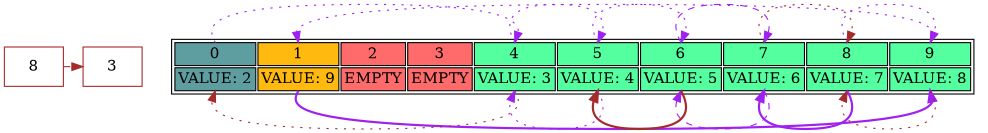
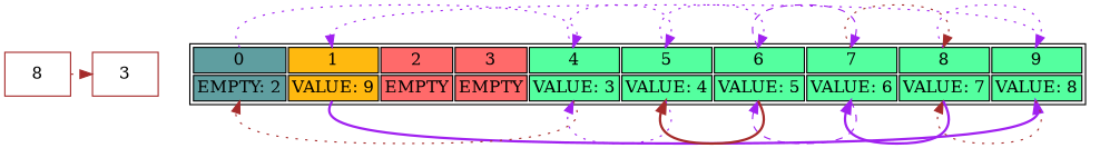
  digraph {
    node [color=brown shape=box]
    edge [color=purple style=dotted]
    n1 [label=8]
    n2 [label=3]
-   n3 [label=<<table><tr><td port="node0next" border="1" bgcolor="cadetblue">0</td> <td port="node1next" border="1" bgcolor="darkgoldenrod1">1</td> <td port="node2next" border="1" bgcolor="indianred1">2</td> <td port="node3next" border="1" bgcolor="indianred1">3</td> <td port="node4next" border="1" bgcolor="seagreen1">4</td> <td port="node5next" border="1" bgcolor="seagreen1">5</td> <td port="node6next" border="1" bgcolor="seagreen1">6</td> <td port="node7next" border="1" bgcolor="seagreen1">7</td> <td port="node8next" border="1" bgcolor="seagreen1">8</td> <td port="node9next" border="1" bgcolor="seagreen1">9</td> </tr> <tr> <td port="node0prev" border="1" bgcolor="cadetblue">VALUE: 2</td> <td port="node1prev" border="1" bgcolor="darkgoldenrod1">VALUE: 9</td> <td port="node2prev" border="1" bgcolor="indianred1">EMPTY</td> <td port="node3prev" border="1" bgcolor="indianred1">EMPTY</td> <td port="node4prev" border="1" bgcolor="seagreen1">VALUE: 3</td> <td port="node5prev" border="1" bgcolor="seagreen1">VALUE: 4</td> <td port="node6prev" border="1" bgcolor="seagreen1">VALUE: 5</td> <td port="node7prev" border="1" bgcolor="seagreen1">VALUE: 6</td> <td port="node8prev" border="1" bgcolor="seagreen1">VALUE: 7</td> <td port="node9prev" border="1" bgcolor="seagreen1">VALUE: 8</td> </tr></table>> shape=none color=""]
+   n3 [label=<<table><tr><td port="node0next" border="1" bgcolor="cadetblue">0</td> <td port="node1next" border="1" bgcolor="darkgoldenrod1">1</td> <td port="node2next" border="1" bgcolor="indianred1">2</td> <td port="node3next" border="1" bgcolor="indianred1">3</td> <td port="node4next" border="1" bgcolor="seagreen1">4</td> <td port="node5next" border="1" bgcolor="seagreen1">5</td> <td port="node6next" border="1" bgcolor="seagreen1">6</td> <td port="node7next" border="1" bgcolor="seagreen1">7</td> <td port="node8next" border="1" bgcolor="seagreen1">8</td> <td port="node9next" border="1" bgcolor="seagreen1">9</td> </tr> <tr> <td port="node0prev" border="1" bgcolor="cadetblue">EMPTY: 2</td> <td port="node1prev" border="1" bgcolor="darkgoldenrod1">VALUE: 9</td> <td port="node2prev" border="1" bgcolor="indianred1">EMPTY</td> <td port="node3prev" border="1" bgcolor="indianred1">EMPTY</td> <td port="node4prev" border="1" bgcolor="seagreen1">VALUE: 3</td> <td port="node5prev" border="1" bgcolor="seagreen1">VALUE: 4</td> <td port="node6prev" border="1" bgcolor="seagreen1">VALUE: 5</td> <td port="node7prev" border="1" bgcolor="seagreen1">VALUE: 6</td> <td port="node8prev" border="1" bgcolor="seagreen1">VALUE: 7</td> <td port="node9prev" border="1" bgcolor="seagreen1">VALUE: 8</td> </tr></table>> shape=none color=""]
    subgraph sub_1 {
      rank=same
      n1
      n2
    }
-   n1 -> n2 [color=brown style=dashed]
+   n1 -> n2 [color=brown]
    n3 -> n3 [headport="node4next:n" tailport="node0next:n"]
    n3 -> n3 [headport="node5next:n" tailport="node4next:n"]
    n3 -> n3 [headport="node6next:n" tailport="node5next:n"]
    n3 -> n3 [headport="node7next:n" style=dashed tailport="node6next:n"]
    n3 -> n3 [color=brown headport="node8next:n" tailport="node7next:n"]
    n3 -> n3 [headport="node9next:n" tailport="node8next:n"]
    n3 -> n3 [headport="node1next:n" tailport="node9next:n"]
    n3 -> n3 [headport="node9prev:s" style=bold tailport="node1prev:s"]
    n3 -> n3 [color=brown headport="node8prev:s" tailport="node9prev:s"]
    n3 -> n3 [headport="node7prev:s" style=bold tailport="node8prev:s"]
    n3 -> n3 [headport="node6prev:s" style=dashed tailport="node7prev:s"]
    n3 -> n3 [color=brown headport="node5prev:s" style=bold tailport="node6prev:s"]
    n3 -> n3 [headport="node4prev:s" tailport="node5prev:s"]
    n3 -> n3 [color=brown headport="node0prev:s" tailport="node4prev:s"]
  }
